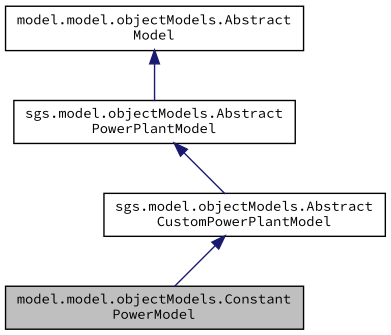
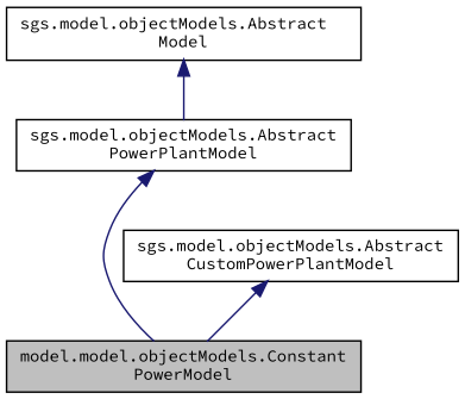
  digraph {
    fontname="Source Code Pro"
    node [color=black fillcolor=white fontname="Source Code Pro" fontsize=10 shape=record style=filled]
    edge [color=midnightblue dir=back fontname="Source Code Pro" fontsize=10 labelfontname=Helvetica labelfontsize=10 style=solid]
    n1 [fillcolor=grey75 fontcolor=black height=0.2 label="model.model.objectModels.Constant\lPowerModel" width=0.4]
    n2 [height=0.2 label="sgs.model.objectModels.Abstract\lCustomPowerPlantModel" width=0.4]
    n3 [height=0.2 label="sgs.model.objectModels.Abstract\lPowerPlantModel" width=0.4]
-   n4 [height=0.2 label="model.model.objectModels.Abstract\lModel" width=0.4]
+   n4 [height=0.2 label="sgs.model.objectModels.Abstract\lModel" width=0.4]
    n2 -> n1
-   n3 -> n2
+   n3 -> n1
    n4 -> n3
  }
